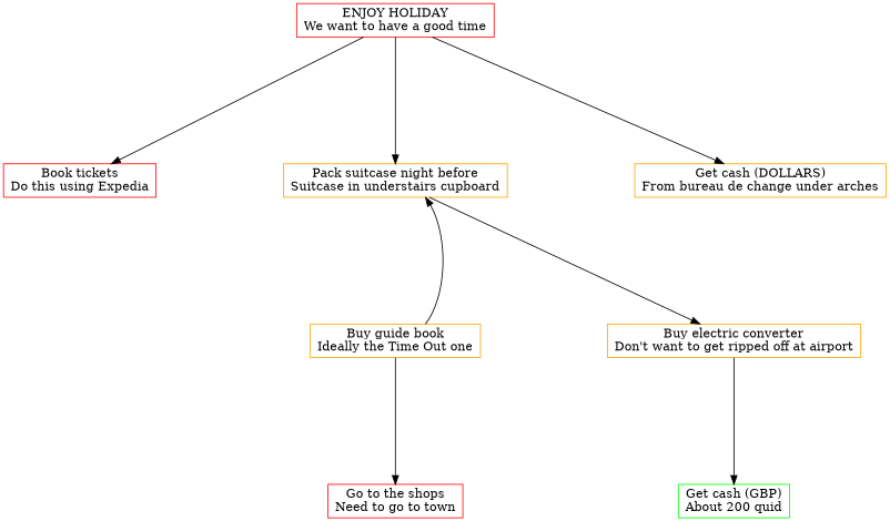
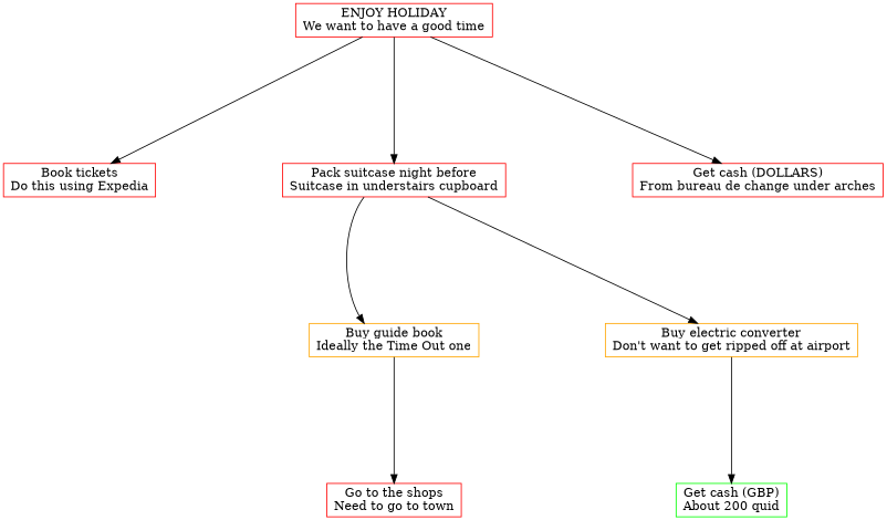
  digraph {
    nodesep=2.0
    ranksep=2.0
    weight=0.5
    node [color=red colour=black shape=rectangle]
    n1 [label="ENJOY HOLIDAY\nWe want to have a good time"]
    n2 [label="Book tickets\nDo this using Expedia"]
-   n3 [color=orange label="Pack suitcase night before\nSuitcase in understairs cupboard"]
-   n4 [color=orange label="Get cash (DOLLARS)\nFrom bureau de change under arches"]
+   n3 [label="Pack suitcase night before\nSuitcase in understairs cupboard"]
+   n4 [label="Get cash (DOLLARS)\nFrom bureau de change under arches"]
    n5 [color=orange label="Buy guide book\nIdeally the Time Out one"]
    n6 [color=orange label="Buy electric converter\nDon't want to get ripped off at airport"]
    n7 [label="Go to the shops\nNeed to go to town"]
    n8 [color=green label="Get cash (GBP)\nAbout 200 quid"]
    n1 -> n2
    n1 -> n3
    n1 -> n4
-   n5 -> n3
+   n3 -> n5
    n3 -> n6
    n5 -> n7
    n6 -> n8
  }
